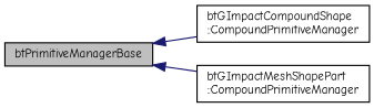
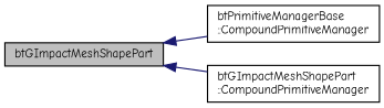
  digraph {
    fontname="Comic Neue"
    rankdir=LR
    node [color=black fillcolor=white fontname="Comic Neue" fontsize=10 shape=record style=filled]
    edge [color=midnightblue dir=back fontname="Comic Neue" fontsize=10 labelfontname=Helvetica labelfontsize=10 style=solid]
-   n1 [fillcolor=grey75 fontcolor=black height=0.2 label=btPrimitiveManagerBase width=0.4]
-   n2 [height=0.2 label="btGImpactCompoundShape\l::CompoundPrimitiveManager" width=0.4]
+   n1 [fillcolor=grey75 fontcolor=black height=0.2 label=btGImpactMeshShapePart width=0.4]
+   n2 [height=0.2 label="btPrimitiveManagerBase\l::CompoundPrimitiveManager" width=0.4]
    n3 [height=0.2 label="btGImpactMeshShapePart\l::CompoundPrimitiveManager" width=0.4]
    n1 -> n2
    n1 -> n3
  }
